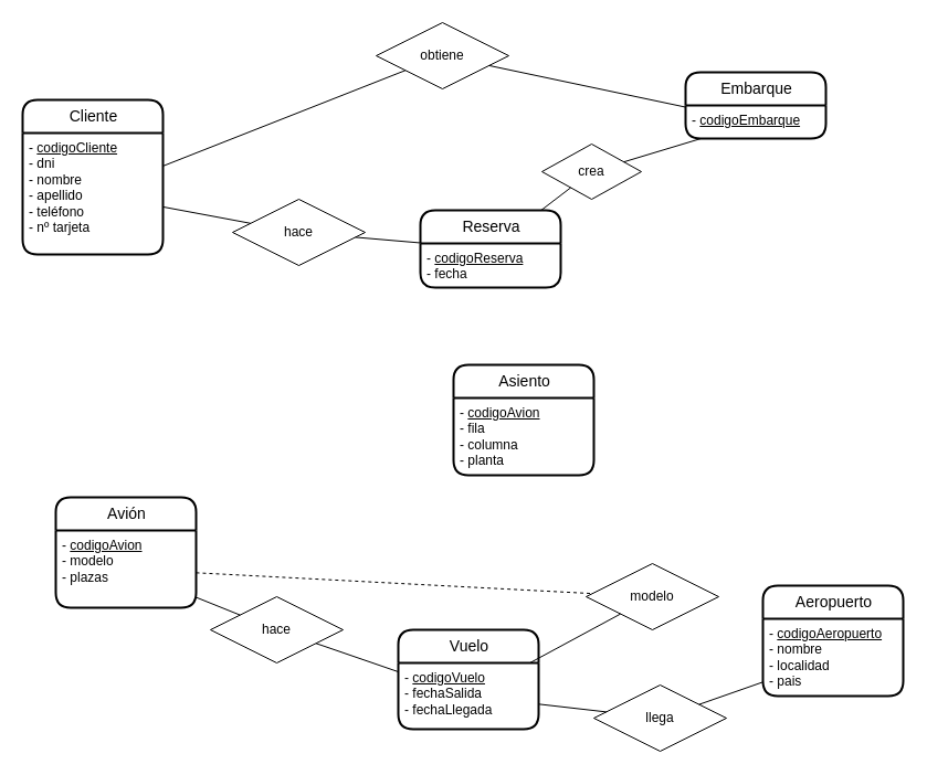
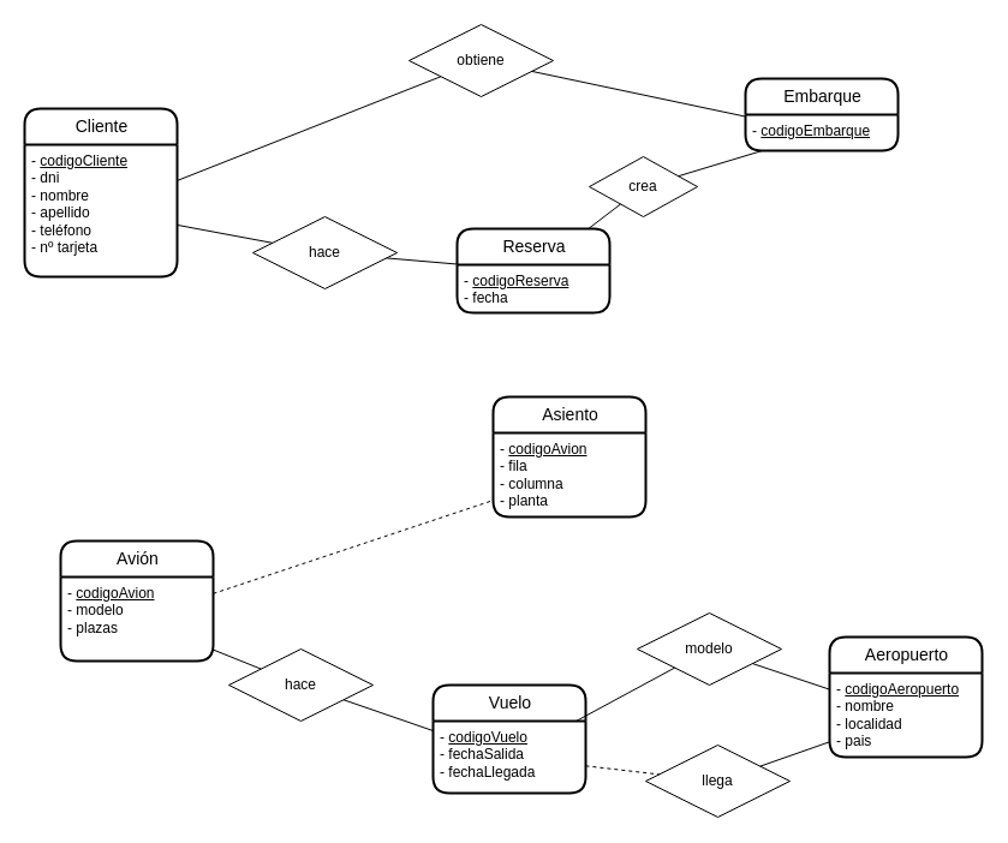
  <mxCell id="0" />
  <mxCell id="1" parent="0" />
  <mxCell id="2" value="Cliente" style="swimlane;childLayout=stackLayout;horizontal=1;startSize=30;horizontalStack=0;rounded=1;fontSize=14;fontStyle=0;strokeWidth=2;resizeParent=0;resizeLast=1;shadow=0;dashed=0;align=center;html=1;" vertex="1" parent="1"><mxGeometry x="20" y="90" width="127" height="140" as="geometry" /></mxCell>
  <mxCell id="3" value="&lt;div&gt;- &lt;u&gt;codigoCliente&lt;/u&gt;&lt;/div&gt;&lt;div&gt;- dni&lt;/div&gt;&lt;div&gt;- nombre&lt;/div&gt;&lt;div&gt;- apellido&lt;/div&gt;&lt;div&gt;- teléfono&lt;/div&gt;&lt;div&gt;- nº tarjeta&lt;/div&gt;" style="align=left;strokeColor=none;fillColor=none;spacingLeft=4;fontSize=12;verticalAlign=top;resizable=0;rotatable=0;part=1;html=1;" vertex="1" parent="2"><mxGeometry y="30" width="127" height="110" as="geometry" /></mxCell>
  <mxCell id="4" value="Embarque" style="swimlane;childLayout=stackLayout;horizontal=1;startSize=30;horizontalStack=0;rounded=1;fontSize=14;fontStyle=0;strokeWidth=2;resizeParent=0;resizeLast=1;shadow=0;dashed=0;align=center;html=1;" vertex="1" parent="1"><mxGeometry x="620" y="65" width="127" height="60" as="geometry" /></mxCell>
  <mxCell id="5" value="&lt;div&gt;- &lt;u&gt;codigoEmbarque&lt;/u&gt;&lt;/div&gt;" style="align=left;strokeColor=none;fillColor=none;spacingLeft=4;fontSize=12;verticalAlign=top;resizable=0;rotatable=0;part=1;html=1;" vertex="1" parent="4"><mxGeometry y="30" width="127" height="30" as="geometry" /></mxCell>
  <mxCell id="6" value="Reserva" style="swimlane;childLayout=stackLayout;horizontal=1;startSize=30;horizontalStack=0;rounded=1;fontSize=14;fontStyle=0;strokeWidth=2;resizeParent=0;resizeLast=1;shadow=0;dashed=0;align=center;html=1;" vertex="1" parent="1"><mxGeometry x="380" y="190" width="127" height="70" as="geometry" /></mxCell>
  <mxCell id="7" value="&lt;div&gt;- &lt;u&gt;codigoReserva&lt;/u&gt;&lt;/div&gt;&lt;div&gt;- fecha&lt;/div&gt;" style="align=left;strokeColor=none;fillColor=none;spacingLeft=4;fontSize=12;verticalAlign=top;resizable=0;rotatable=0;part=1;html=1;" vertex="1" parent="6"><mxGeometry y="30" width="127" height="40" as="geometry" /></mxCell>
  <mxCell id="8" value="Vuelo" style="swimlane;childLayout=stackLayout;horizontal=1;startSize=30;horizontalStack=0;rounded=1;fontSize=14;fontStyle=0;strokeWidth=2;resizeParent=0;resizeLast=1;shadow=0;dashed=0;align=center;html=1;" vertex="1" parent="1"><mxGeometry x="360" y="570" width="127" height="90" as="geometry" /></mxCell>
  <mxCell id="9" value="&lt;div&gt;- &lt;u&gt;codigoVuelo&lt;/u&gt;&lt;/div&gt;&lt;div&gt;- fechaSalida&lt;/div&gt;&lt;div&gt;- fechaLlegada&lt;/div&gt;" style="align=left;strokeColor=none;fillColor=none;spacingLeft=4;fontSize=12;verticalAlign=top;resizable=0;rotatable=0;part=1;html=1;" vertex="1" parent="8"><mxGeometry y="30" width="127" height="60" as="geometry" /></mxCell>
  <mxCell id="10" value="Asiento" style="swimlane;childLayout=stackLayout;horizontal=1;startSize=30;horizontalStack=0;rounded=1;fontSize=14;fontStyle=0;strokeWidth=2;resizeParent=0;resizeLast=1;shadow=0;dashed=0;align=center;html=1;" vertex="1" parent="1"><mxGeometry x="410" y="330" width="127" height="100" as="geometry" /></mxCell>
  <mxCell id="11" value="&lt;div&gt;- &lt;u&gt;codigoAvion&lt;/u&gt;&lt;/div&gt;&lt;div&gt;- fila&lt;/div&gt;&lt;div&gt;- columna&lt;/div&gt;&lt;div&gt;- planta&lt;/div&gt;" style="align=left;strokeColor=none;fillColor=none;spacingLeft=4;fontSize=12;verticalAlign=top;resizable=0;rotatable=0;part=1;html=1;" vertex="1" parent="10"><mxGeometry y="30" width="127" height="70" as="geometry" /></mxCell>
  <mxCell id="12" value="Aeropuerto" style="swimlane;childLayout=stackLayout;horizontal=1;startSize=30;horizontalStack=0;rounded=1;fontSize=14;fontStyle=0;strokeWidth=2;resizeParent=0;resizeLast=1;shadow=0;dashed=0;align=center;html=1;" vertex="1" parent="1"><mxGeometry x="690" y="530" width="127" height="100" as="geometry" /></mxCell>
  <mxCell id="13" value="&lt;div&gt;- &lt;u&gt;codigoAeropuerto&lt;/u&gt;&lt;/div&gt;&lt;div&gt;- nombre&lt;/div&gt;&lt;div&gt;- localidad&lt;/div&gt;&lt;div&gt;- pais&lt;/div&gt;" style="align=left;strokeColor=none;fillColor=none;spacingLeft=4;fontSize=12;verticalAlign=top;resizable=0;rotatable=0;part=1;html=1;" vertex="1" parent="12"><mxGeometry y="30" width="127" height="70" as="geometry" /></mxCell>
  <mxCell id="14" value="Avión" style="swimlane;childLayout=stackLayout;horizontal=1;startSize=30;horizontalStack=0;rounded=1;fontSize=14;fontStyle=0;strokeWidth=2;resizeParent=0;resizeLast=1;shadow=0;dashed=0;align=center;html=1;" vertex="1" parent="1"><mxGeometry x="50" y="450" width="127" height="100" as="geometry" /></mxCell>
  <mxCell id="15" value="&lt;div&gt;- &lt;u&gt;codigoAvion&lt;/u&gt;&lt;/div&gt;&lt;div&gt;- modelo&lt;/div&gt;&lt;div&gt;- plazas&lt;/div&gt;" style="align=left;strokeColor=none;fillColor=none;spacingLeft=4;fontSize=12;verticalAlign=top;resizable=0;rotatable=0;part=1;html=1;" vertex="1" parent="14"><mxGeometry y="30" width="127" height="70" as="geometry" /></mxCell>
  <mxCell id="16" value="obtiene" style="shape=rhombus;perimeter=rhombusPerimeter;whiteSpace=wrap;html=1;align=center;" vertex="1" parent="1"><mxGeometry x="340" y="20" width="120" height="60" as="geometry" /></mxCell>
  <mxCell id="17" value="hace" style="shape=rhombus;perimeter=rhombusPerimeter;whiteSpace=wrap;html=1;align=center;" vertex="1" parent="1"><mxGeometry x="210" y="180" width="120" height="60" as="geometry" /></mxCell>
  <mxCell id="18" value="crea" style="shape=rhombus;perimeter=rhombusPerimeter;whiteSpace=wrap;html=1;align=center;" vertex="1" parent="1"><mxGeometry x="490" y="130" width="90" height="50" as="geometry" /></mxCell>
  <mxCell id="19" value="" style="endArrow=none;html=1;rounded=0;" edge="1" parent="1" source="3" target="17"><mxGeometry relative="1" as="geometry"><mxPoint x="590" y="350" as="sourcePoint" /><mxPoint x="750" y="350" as="targetPoint" /></mxGeometry></mxCell>
  <mxCell id="20" value="" style="endArrow=none;html=1;rounded=0;" edge="1" parent="1" source="17" target="6"><mxGeometry relative="1" as="geometry"><mxPoint x="157" y="196.917" as="sourcePoint" /><mxPoint x="236.374" y="211.813" as="targetPoint" /></mxGeometry></mxCell>
  <mxCell id="21" value="" style="endArrow=none;html=1;rounded=0;" edge="1" parent="1" source="6" target="18"><mxGeometry relative="1" as="geometry"><mxPoint x="331.155" y="224.423" as="sourcePoint" /><mxPoint x="390" y="229.51" as="targetPoint" /></mxGeometry></mxCell>
  <mxCell id="22" value="" style="endArrow=none;html=1;rounded=0;" edge="1" parent="1" source="18" target="5"><mxGeometry relative="1" as="geometry"><mxPoint x="510.846" y="200" as="sourcePoint" /><mxPoint x="532.981" y="186.49" as="targetPoint" /></mxGeometry></mxCell>
  <mxCell id="23" value="" style="endArrow=none;html=1;rounded=0;" edge="1" parent="1" source="3" target="16"><mxGeometry relative="1" as="geometry"><mxPoint x="594.304" y="157.152" as="sourcePoint" /><mxPoint x="653.45" y="135" as="targetPoint" /></mxGeometry></mxCell>
  <mxCell id="24" value="" style="endArrow=none;html=1;rounded=0;" edge="1" parent="1" source="16" target="5"><mxGeometry relative="1" as="geometry"><mxPoint x="157" y="159.921" as="sourcePoint" /><mxPoint x="376.478" y="73.239" as="targetPoint" /></mxGeometry></mxCell>
  <mxCell id="25" value="modelo" style="shape=rhombus;perimeter=rhombusPerimeter;whiteSpace=wrap;html=1;align=center;" vertex="1" parent="1"><mxGeometry x="530" y="510" width="120" height="60" as="geometry" /></mxCell>
  <mxCell id="26" value="llega" style="shape=rhombus;perimeter=rhombusPerimeter;whiteSpace=wrap;html=1;align=center;" vertex="1" parent="1"><mxGeometry x="537" y="620" width="120" height="60" as="geometry" /></mxCell>
  <mxCell id="27" value="" style="endArrow=none;html=1;rounded=0;" edge="1" parent="1" source="9" target="25"><mxGeometry relative="1" as="geometry"><mxPoint x="331.155" y="224.423" as="sourcePoint" /><mxPoint x="390" y="229.51" as="targetPoint" /></mxGeometry></mxCell>
+ <mxCell id="28" value="" style="endArrow=none;html=1;rounded=0;" edge="1" parent="1" source="25" target="13"><mxGeometry relative="1" as="geometry"><mxPoint x="489" y="610" as="sourcePoint" /><mxPoint x="571.169" y="565.584" as="targetPoint" /></mxGeometry></mxCell>
  <mxCell id="29" value="" style="endArrow=none;html=1;rounded=0;" edge="1" parent="1" source="26" target="13"><mxGeometry relative="1" as="geometry"><mxPoint x="635.868" y="562.066" as="sourcePoint" /><mxPoint x="700" y="583.639" as="targetPoint" /></mxGeometry></mxCell>
- <mxCell id="30" value="" style="endArrow=none;html=1;rounded=0;" edge="1" parent="1" source="9" target="26"><mxGeometry relative="1" as="geometry"><mxPoint x="642.235" y="647.617" as="sourcePoint" /><mxPoint x="700" y="627.316" as="targetPoint" /></mxGeometry></mxCell>
+ <mxCell id="30" value="" style="endArrow=none;html=1;rounded=0;dashed=1;" edge="1" parent="1" source="9" target="26"><mxGeometry relative="1" as="geometry"><mxPoint x="642.235" y="647.617" as="sourcePoint" /><mxPoint x="700" y="627.316" as="targetPoint" /></mxGeometry></mxCell>
  <mxCell id="31" value="hace" style="shape=rhombus;perimeter=rhombusPerimeter;whiteSpace=wrap;html=1;align=center;" vertex="1" parent="1"><mxGeometry x="190" y="540" width="120" height="60" as="geometry" /></mxCell>
  <mxCell id="32" value="" style="endArrow=none;html=1;rounded=0;" edge="1" parent="1" source="15" target="31"><mxGeometry relative="1" as="geometry"><mxPoint x="489" y="610" as="sourcePoint" /><mxPoint x="571.169" y="565.584" as="targetPoint" /></mxGeometry></mxCell>
  <mxCell id="33" value="" style="endArrow=none;html=1;rounded=0;" edge="1" parent="1" source="31" target="9"><mxGeometry relative="1" as="geometry"><mxPoint x="187" y="550.586" as="sourcePoint" /><mxPoint x="226.775" y="566.613" as="targetPoint" /></mxGeometry></mxCell>
- <mxCell id="34" value="" style="endArrow=none;html=1;rounded=0;dashed=1;" edge="1" parent="1" source="15" target="25"><mxGeometry relative="1" as="geometry"><mxPoint x="187" y="532.018" as="sourcePoint" /><mxPoint x="581.169" y="575.584" as="targetPoint" /></mxGeometry></mxCell>
+ <mxCell id="34" value="" style="endArrow=none;html=1;rounded=0;dashed=1;" edge="1" parent="1" source="15" target="11"><mxGeometry relative="1" as="geometry"><mxPoint x="187" y="532.018" as="sourcePoint" /><mxPoint x="581.169" y="575.584" as="targetPoint" /></mxGeometry></mxCell>
